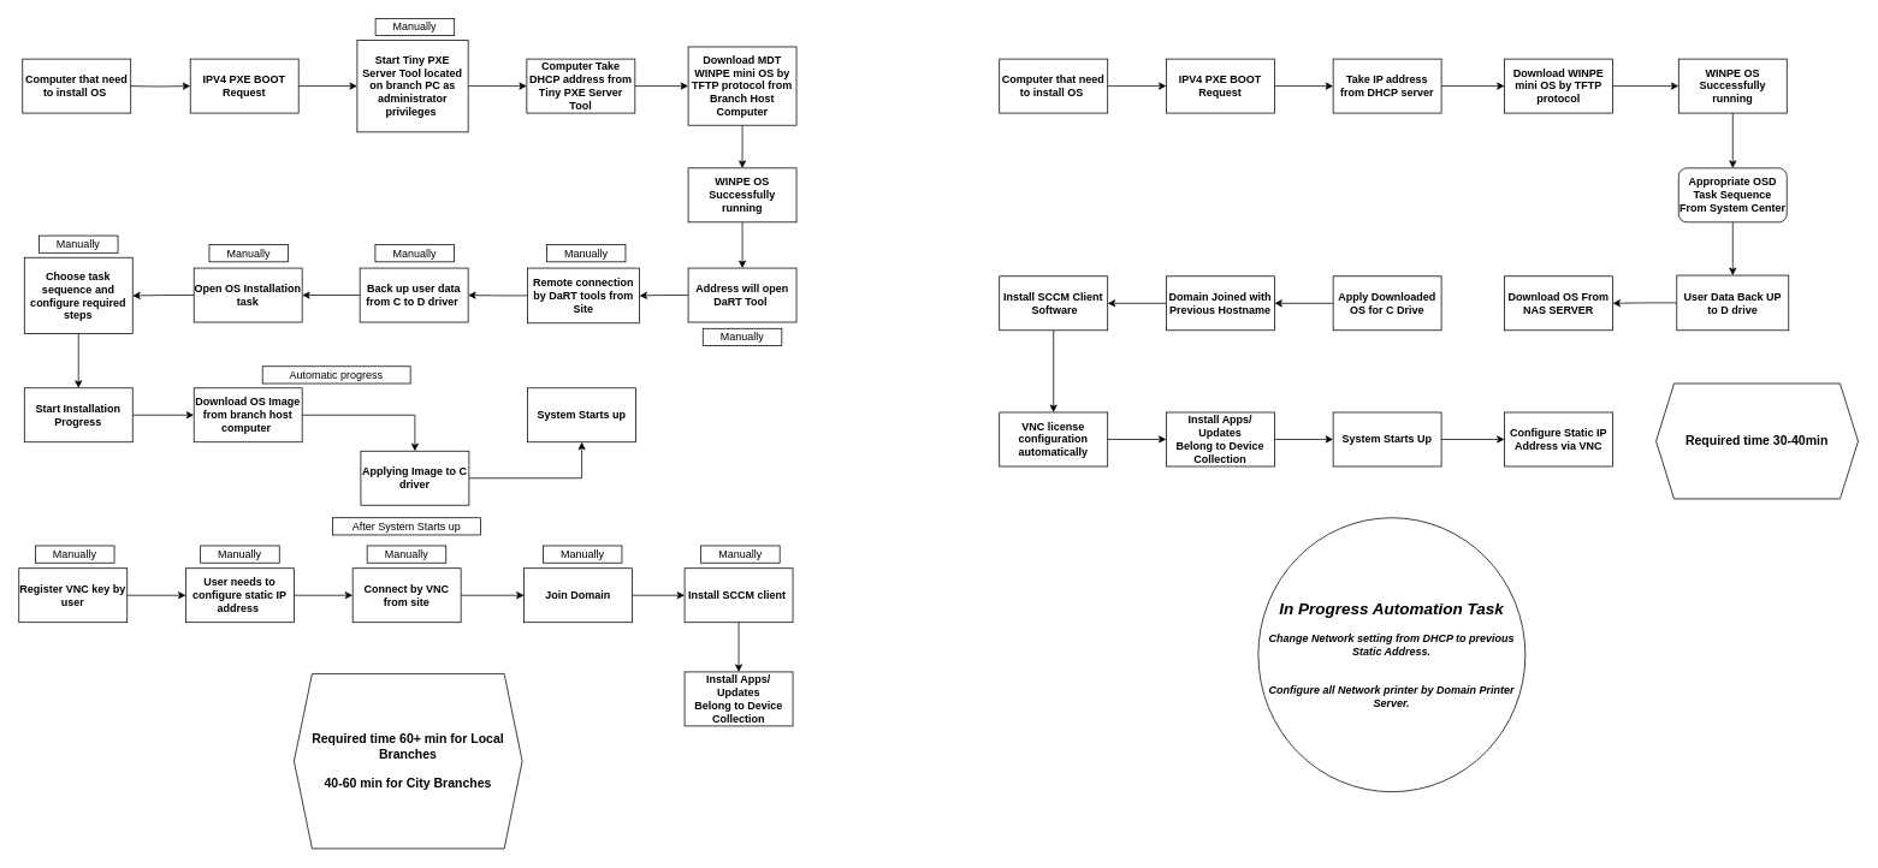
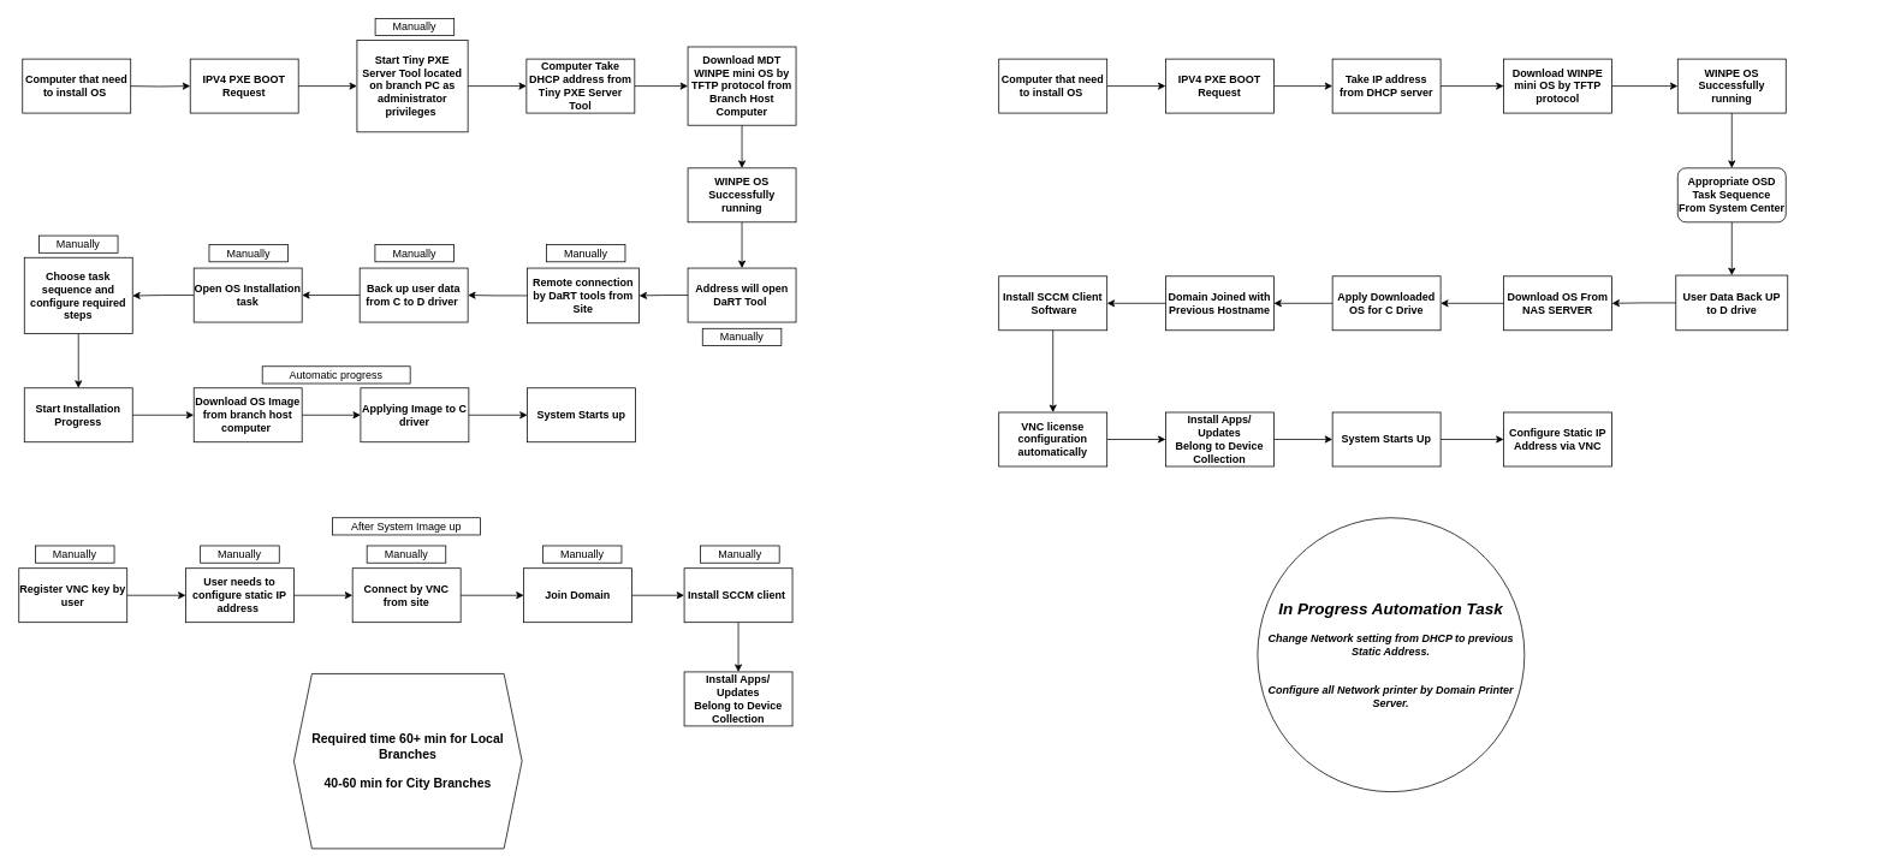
  <mxCell id="0" />
  <mxCell id="1" parent="0" />
  <mxCell id="2" value="" style="edgeStyle=orthogonalEdgeStyle;rounded=0;orthogonalLoop=1;jettySize=auto;html=1;" edge="1" parent="1" source="3" target="5"><mxGeometry relative="1" as="geometry" /></mxCell>
  <mxCell id="3" value="IPV4 PXE BOOT Request" style="rounded=0;whiteSpace=wrap;html=1;fontStyle=1" vertex="1" parent="1"><mxGeometry x="210" width="120" height="60" as="geometry" y="65" /></mxCell>
  <mxCell id="4" value="" style="edgeStyle=orthogonalEdgeStyle;rounded=0;orthogonalLoop=1;jettySize=auto;html=1;" edge="1" parent="1" source="5" target="7"><mxGeometry relative="1" as="geometry" /></mxCell>
  <mxCell id="5" value="Start Tiny PXE Server Tool located on branch PC as administrator privileges&amp;nbsp;" style="rounded=0;whiteSpace=wrap;html=1;fontStyle=1" vertex="1" parent="1"><mxGeometry x="395" y="44" width="123" height="102" as="geometry" /></mxCell>
  <mxCell id="6" value="" style="edgeStyle=orthogonalEdgeStyle;rounded=0;orthogonalLoop=1;jettySize=auto;html=1;" edge="1" parent="1" source="7" target="62"><mxGeometry relative="1" as="geometry" /></mxCell>
  <mxCell id="7" value="Computer Take DHCP address from Tiny PXE Server Tool" style="whiteSpace=wrap;html=1;rounded=0;fontStyle=1" vertex="1" parent="1"><mxGeometry x="583" width="120" height="60" as="geometry" y="65" /></mxCell>
  <mxCell id="8" value="" style="edgeStyle=orthogonalEdgeStyle;rounded=0;orthogonalLoop=1;jettySize=auto;html=1;" edge="1" parent="1" source="9" target="11"><mxGeometry relative="1" as="geometry" /></mxCell>
  <mxCell id="9" value="Address will open DaRT Tool&amp;nbsp;" style="whiteSpace=wrap;html=1;rounded=0;fontStyle=1" vertex="1" parent="1"><mxGeometry x="762" y="297" width="120" height="60" as="geometry" /></mxCell>
  <mxCell id="10" value="" style="edgeStyle=orthogonalEdgeStyle;rounded=0;orthogonalLoop=1;jettySize=auto;html=1;" edge="1" parent="1" source="11" target="15"><mxGeometry relative="1" as="geometry" /></mxCell>
  <mxCell id="11" value="Remote connection by DaRT tools from Site" style="whiteSpace=wrap;html=1;rounded=0;fontStyle=1" vertex="1" parent="1"><mxGeometry x="584" y="297" width="124" height="61" as="geometry" /></mxCell>
  <mxCell id="12" value="" style="edgeStyle=orthogonalEdgeStyle;rounded=0;orthogonalLoop=1;jettySize=auto;html=1;" edge="1" parent="1" target="3"><mxGeometry relative="1" as="geometry"><mxPoint x="141" y="95" as="sourcePoint" /></mxGeometry></mxCell>
  <mxCell id="13" value="Computer that need to install OS&amp;nbsp;" style="whiteSpace=wrap;html=1;rounded=0;fontStyle=1" vertex="1" parent="1"><mxGeometry x="24" width="120" height="60" as="geometry" y="65" /></mxCell>
  <mxCell id="14" value="" style="edgeStyle=orthogonalEdgeStyle;rounded=0;orthogonalLoop=1;jettySize=auto;html=1;" edge="1" parent="1" source="15" target="66"><mxGeometry relative="1" as="geometry" /></mxCell>
  <mxCell id="15" value="Back up user data from C to D driver&amp;nbsp;" style="whiteSpace=wrap;html=1;rounded=0;fontStyle=1" vertex="1" parent="1"><mxGeometry x="398" y="297" width="120" height="60" as="geometry" /></mxCell>
  <mxCell id="16" value="" style="edgeStyle=orthogonalEdgeStyle;rounded=0;orthogonalLoop=1;jettySize=auto;html=1;" edge="1" parent="1" source="17" target="18"><mxGeometry relative="1" as="geometry" /></mxCell>
- <mxCell id="17" value="Applying Image to C driver" style="whiteSpace=wrap;html=1;rounded=0;fontStyle=1" vertex="1" parent="1"><mxGeometry x="399" y="500" width="120" height="60" as="geometry" /></mxCell>
+ <mxCell id="17" value="Applying Image to C driver" style="whiteSpace=wrap;html=1;rounded=0;fontStyle=1" vertex="1" parent="1"><mxGeometry x="399" y="430" width="120" height="60" as="geometry" /></mxCell>
  <mxCell id="18" value="System Starts up" style="whiteSpace=wrap;html=1;rounded=0;fontStyle=1" vertex="1" parent="1"><mxGeometry x="584" y="430" width="120" height="60" as="geometry" /></mxCell>
  <mxCell id="19" value="" style="edgeStyle=orthogonalEdgeStyle;rounded=0;orthogonalLoop=1;jettySize=auto;html=1;" edge="1" parent="1" source="20" target="26"><mxGeometry relative="1" as="geometry" /></mxCell>
  <mxCell id="20" value="User needs to configure static IP address&amp;nbsp;" style="whiteSpace=wrap;html=1;rounded=0;fontStyle=1" vertex="1" parent="1"><mxGeometry x="205" y="630" width="120" height="60" as="geometry" /></mxCell>
  <mxCell id="21" value="" style="edgeStyle=orthogonalEdgeStyle;rounded=0;orthogonalLoop=1;jettySize=auto;html=1;" edge="1" parent="1" source="22" target="20"><mxGeometry relative="1" as="geometry" /></mxCell>
  <mxCell id="22" value="Register VNC key by user" style="whiteSpace=wrap;html=1;rounded=0;fontStyle=1" vertex="1" parent="1"><mxGeometry x="20" y="630" width="120" height="60" as="geometry" /></mxCell>
  <mxCell id="23" value="" style="edgeStyle=orthogonalEdgeStyle;rounded=0;orthogonalLoop=1;jettySize=auto;html=1;" edge="1" parent="1" source="24" target="17"><mxGeometry relative="1" as="geometry" /></mxCell>
  <mxCell id="24" value="Download OS Image from branch host computer&amp;nbsp;" style="whiteSpace=wrap;html=1;rounded=0;fontStyle=1" vertex="1" parent="1"><mxGeometry x="214" y="430" width="120" height="60" as="geometry" /></mxCell>
  <mxCell id="25" value="" style="edgeStyle=orthogonalEdgeStyle;rounded=0;orthogonalLoop=1;jettySize=auto;html=1;" edge="1" parent="1" source="26" target="28"><mxGeometry relative="1" as="geometry" /></mxCell>
  <mxCell id="26" value="Connect by VNC from site" style="whiteSpace=wrap;html=1;rounded=0;fontStyle=1;" vertex="1" parent="1"><mxGeometry x="390" y="630" width="120" height="60" as="geometry" /></mxCell>
  <mxCell id="27" value="" style="edgeStyle=orthogonalEdgeStyle;rounded=0;orthogonalLoop=1;jettySize=auto;html=1;" edge="1" parent="1" source="28" target="72"><mxGeometry relative="1" as="geometry" /></mxCell>
  <mxCell id="28" value="Join Domain" style="whiteSpace=wrap;html=1;rounded=0;fontStyle=1;" vertex="1" parent="1"><mxGeometry x="580" y="630" width="120" height="60" as="geometry" /></mxCell>
  <mxCell id="29" value="" style="edgeStyle=orthogonalEdgeStyle;rounded=0;orthogonalLoop=1;jettySize=auto;html=1;" edge="1" parent="1" source="30" target="9"><mxGeometry relative="1" as="geometry" /></mxCell>
  <mxCell id="30" value="WINPE OS Successfully running" style="whiteSpace=wrap;html=1;rounded=0;fontStyle=1" vertex="1" parent="1"><mxGeometry x="762" y="186" width="120" height="60" as="geometry" /></mxCell>
  <mxCell id="31" value="" style="edgeStyle=orthogonalEdgeStyle;rounded=0;orthogonalLoop=1;jettySize=auto;html=1;" edge="1" parent="1" source="32" target="34"><mxGeometry relative="1" as="geometry" /></mxCell>
  <mxCell id="32" value="IPV4 PXE BOOT Request" style="rounded=0;whiteSpace=wrap;html=1;fontStyle=1" vertex="1" parent="1"><mxGeometry x="1292" width="120" height="60" as="geometry" y="65" /></mxCell>
  <mxCell id="33" value="" style="edgeStyle=orthogonalEdgeStyle;rounded=0;orthogonalLoop=1;jettySize=auto;html=1;" edge="1" parent="1" source="34" target="36"><mxGeometry relative="1" as="geometry" /></mxCell>
  <mxCell id="34" value="Take IP address from DHCP server" style="rounded=0;whiteSpace=wrap;html=1;fontStyle=1" vertex="1" parent="1"><mxGeometry x="1477" width="120" height="60" as="geometry" y="65" /></mxCell>
  <mxCell id="35" value="" style="edgeStyle=orthogonalEdgeStyle;rounded=0;orthogonalLoop=1;jettySize=auto;html=1;" edge="1" parent="1" source="36" target="60"><mxGeometry relative="1" as="geometry" /></mxCell>
  <mxCell id="36" value="Download WINPE mini OS by TFTP protocol" style="whiteSpace=wrap;html=1;rounded=0;fontStyle=1" vertex="1" parent="1"><mxGeometry x="1667" width="120" height="60" as="geometry" y="65" /></mxCell>
  <mxCell id="37" value="" style="edgeStyle=orthogonalEdgeStyle;rounded=0;orthogonalLoop=1;jettySize=auto;html=1;" edge="1" parent="1" source="38" target="40"><mxGeometry relative="1" as="geometry" /></mxCell>
  <mxCell id="38" value="Appropriate OSD Task Sequence From System Center" style="whiteSpace=wrap;html=1;fontStyle=1;rounded=1;" vertex="1" parent="1"><mxGeometry x="1860" y="186" width="120" height="60" as="geometry" /></mxCell>
  <mxCell id="39" value="" style="edgeStyle=orthogonalEdgeStyle;rounded=0;orthogonalLoop=1;jettySize=auto;html=1;" edge="1" parent="1" source="40" target="44"><mxGeometry relative="1" as="geometry" /></mxCell>
  <mxCell id="40" value="User Data Back UP to D drive" style="whiteSpace=wrap;html=1;rounded=0;fontStyle=1" vertex="1" parent="1"><mxGeometry x="1858" y="305" width="124" height="61" as="geometry" /></mxCell>
  <mxCell id="41" value="" style="edgeStyle=orthogonalEdgeStyle;rounded=0;orthogonalLoop=1;jettySize=auto;html=1;" edge="1" parent="1" source="42" target="32"><mxGeometry relative="1" as="geometry" /></mxCell>
  <mxCell id="42" value="Computer that need to install OS&amp;nbsp;" style="whiteSpace=wrap;html=1;rounded=0;fontStyle=1" vertex="1" parent="1"><mxGeometry x="1107" width="120" height="60" as="geometry" y="65" /></mxCell>
+ <mxCell id="43" value="" style="edgeStyle=orthogonalEdgeStyle;rounded=0;orthogonalLoop=1;jettySize=auto;html=1;" edge="1" parent="1" source="44" target="55"><mxGeometry relative="1" as="geometry" /></mxCell>
  <mxCell id="44" value="Download OS From NAS SERVER" style="whiteSpace=wrap;html=1;rounded=0;fontStyle=1" vertex="1" parent="1"><mxGeometry x="1667" y="306" width="120" height="60" as="geometry" /></mxCell>
  <mxCell id="45" value="" style="edgeStyle=orthogonalEdgeStyle;rounded=0;orthogonalLoop=1;jettySize=auto;html=1;" edge="1" parent="1" source="46" target="48"><mxGeometry relative="1" as="geometry" /></mxCell>
  <mxCell id="46" value="Domain Joined with Previous Hostname" style="whiteSpace=wrap;html=1;rounded=0;fontStyle=1" vertex="1" parent="1"><mxGeometry x="1292" y="306" width="120" height="60" as="geometry" /></mxCell>
  <mxCell id="47" value="" style="edgeStyle=orthogonalEdgeStyle;rounded=0;orthogonalLoop=1;jettySize=auto;html=1;" edge="1" parent="1" source="48" target="52"><mxGeometry relative="1" as="geometry" /></mxCell>
  <mxCell id="48" value="Install SCCM Client&lt;br&gt;&amp;nbsp;Software" style="whiteSpace=wrap;html=1;rounded=0;fontStyle=1" vertex="1" parent="1"><mxGeometry x="1107" y="306" width="120" height="60" as="geometry" /></mxCell>
  <mxCell id="49" value="" style="edgeStyle=orthogonalEdgeStyle;rounded=0;orthogonalLoop=1;jettySize=auto;html=1;" edge="1" parent="1" source="50" target="57"><mxGeometry relative="1" as="geometry" /></mxCell>
  <mxCell id="50" value="Install Apps/ Updates &lt;br&gt;Belong to Device Collection" style="whiteSpace=wrap;html=1;rounded=0;fontStyle=1" vertex="1" parent="1"><mxGeometry x="1292" y="457" width="120" height="60" as="geometry" /></mxCell>
  <mxCell id="51" value="" style="edgeStyle=orthogonalEdgeStyle;rounded=0;orthogonalLoop=1;jettySize=auto;html=1;" edge="1" parent="1" source="52" target="50"><mxGeometry relative="1" as="geometry" /></mxCell>
  <mxCell id="52" value="VNC license configuration automatically" style="whiteSpace=wrap;html=1;rounded=0;fontStyle=1" vertex="1" parent="1"><mxGeometry x="1107" y="457" width="120" height="60" as="geometry" /></mxCell>
  <mxCell id="53" value="&lt;font style=&quot;font-size: 18px;&quot;&gt;In Progress Automation Task&lt;/font&gt;&lt;br&gt;&lt;br&gt;Change Network setting from DHCP to previous Static Address.&lt;br&gt;&lt;br&gt;&lt;br&gt;Configure all Network printer by Domain Printer Server." style="ellipse;whiteSpace=wrap;html=1;rounded=0;fontStyle=3;labelBackgroundColor=none;labelBorderColor=none;" vertex="1" parent="1"><mxGeometry x="1394" y="574" width="296" height="304" as="geometry" /></mxCell>
  <mxCell id="54" value="" style="edgeStyle=orthogonalEdgeStyle;rounded=0;orthogonalLoop=1;jettySize=auto;html=1;" edge="1" parent="1" source="55" target="46"><mxGeometry relative="1" as="geometry" /></mxCell>
  <mxCell id="55" value="Apply Downloaded OS for C Drive" style="whiteSpace=wrap;html=1;rounded=0;fontStyle=1" vertex="1" parent="1"><mxGeometry x="1477" y="306" width="120" height="60" as="geometry" /></mxCell>
  <mxCell id="56" value="" style="edgeStyle=orthogonalEdgeStyle;rounded=0;orthogonalLoop=1;jettySize=auto;html=1;" edge="1" parent="1" source="57" target="58"><mxGeometry relative="1" as="geometry" /></mxCell>
  <mxCell id="57" value="System Starts Up" style="whiteSpace=wrap;html=1;rounded=0;fontStyle=1;" vertex="1" parent="1"><mxGeometry x="1477" y="457" width="120" height="60" as="geometry" /></mxCell>
  <mxCell id="58" value="Configure Static IP Address via VNC" style="whiteSpace=wrap;html=1;rounded=0;fontStyle=1;" vertex="1" parent="1"><mxGeometry x="1667" y="457" width="120" height="60" as="geometry" /></mxCell>
  <mxCell id="59" value="" style="edgeStyle=orthogonalEdgeStyle;rounded=0;orthogonalLoop=1;jettySize=auto;html=1;" edge="1" parent="1" source="60" target="38"><mxGeometry relative="1" as="geometry" /></mxCell>
  <mxCell id="60" value="WINPE OS Successfully running" style="whiteSpace=wrap;html=1;rounded=0;fontStyle=1" vertex="1" parent="1"><mxGeometry x="1860" width="120" height="60" as="geometry" y="65" /></mxCell>
  <mxCell id="61" value="" style="edgeStyle=orthogonalEdgeStyle;rounded=0;orthogonalLoop=1;jettySize=auto;html=1;" edge="1" parent="1" source="62" target="30"><mxGeometry relative="1" as="geometry" /></mxCell>
  <mxCell id="62" value="Download MDT WINPE mini OS by TFTP protocol from Branch Host Computer" style="whiteSpace=wrap;html=1;rounded=0;fontStyle=1" vertex="1" parent="1"><mxGeometry x="762" y="51.5" width="120" height="87" as="geometry" /></mxCell>
  <mxCell id="63" value="" style="edgeStyle=orthogonalEdgeStyle;rounded=0;orthogonalLoop=1;jettySize=auto;html=1;" edge="1" parent="1" source="64" target="70"><mxGeometry relative="1" as="geometry" /></mxCell>
  <mxCell id="64" value="Choose task sequence and configure required steps" style="whiteSpace=wrap;html=1;rounded=0;fontStyle=1" vertex="1" parent="1"><mxGeometry x="26" y="285.25" width="120" height="84.5" as="geometry" /></mxCell>
  <mxCell id="65" value="" style="edgeStyle=orthogonalEdgeStyle;rounded=0;orthogonalLoop=1;jettySize=auto;html=1;" edge="1" parent="1" source="66" target="64"><mxGeometry relative="1" as="geometry" /></mxCell>
  <mxCell id="66" value="Open OS Installation task" style="whiteSpace=wrap;html=1;rounded=0;fontStyle=1" vertex="1" parent="1"><mxGeometry x="214" y="297" width="120" height="60" as="geometry" /></mxCell>
  <mxCell id="67" value="Automatic progress" style="rounded=0;whiteSpace=wrap;html=1;" vertex="1" parent="1"><mxGeometry x="290" y="406" width="164" height="19" as="geometry" /></mxCell>
- <mxCell id="68" value="After System Starts up" style="rounded=0;whiteSpace=wrap;html=1;" vertex="1" parent="1"><mxGeometry x="367.75" y="574" width="164" height="19" as="geometry" /></mxCell>
+ <mxCell id="68" value="After System Image up" style="rounded=0;whiteSpace=wrap;html=1;" vertex="1" parent="1"><mxGeometry x="367.75" y="574" width="164" height="19" as="geometry" /></mxCell>
  <mxCell id="69" value="" style="edgeStyle=orthogonalEdgeStyle;rounded=0;orthogonalLoop=1;jettySize=auto;html=1;" edge="1" parent="1" source="70" target="24"><mxGeometry relative="1" as="geometry" /></mxCell>
  <mxCell id="70" value="Start Installation Progress" style="whiteSpace=wrap;html=1;rounded=0;fontStyle=1" vertex="1" parent="1"><mxGeometry x="26" y="430" width="120" height="60" as="geometry" /></mxCell>
  <mxCell id="71" value="" style="edgeStyle=orthogonalEdgeStyle;rounded=0;orthogonalLoop=1;jettySize=auto;html=1;" edge="1" parent="1" source="72" target="73"><mxGeometry relative="1" as="geometry" /></mxCell>
  <mxCell id="72" value="Install SCCM client&amp;nbsp;" style="whiteSpace=wrap;html=1;rounded=0;fontStyle=1;" vertex="1" parent="1"><mxGeometry x="758" y="630" width="120" height="60" as="geometry" /></mxCell>
  <mxCell id="73" value="Install Apps/ Updates&lt;br style=&quot;border-color: var(--border-color);&quot;&gt;Belong to Device Collection" style="whiteSpace=wrap;html=1;rounded=0;fontStyle=1;" vertex="1" parent="1"><mxGeometry x="758" y="745" width="120" height="60" as="geometry" /></mxCell>
  <mxCell id="74" value="Manually" style="rounded=0;whiteSpace=wrap;html=1;" vertex="1" parent="1"><mxGeometry x="415" y="271" width="87.5" height="19" as="geometry" /></mxCell>
  <mxCell id="75" value="Manually" style="rounded=0;whiteSpace=wrap;html=1;" vertex="1" parent="1"><mxGeometry x="231" y="271" width="87.5" height="19" as="geometry" /></mxCell>
  <mxCell id="76" value="Manually" style="rounded=0;whiteSpace=wrap;html=1;" vertex="1" parent="1"><mxGeometry x="42.25" y="261" width="87.5" height="19" as="geometry" /></mxCell>
  <mxCell id="77" value="Manually" style="rounded=0;whiteSpace=wrap;html=1;" vertex="1" parent="1"><mxGeometry x="778.25" y="364" width="87.5" height="19" as="geometry" /></mxCell>
  <mxCell id="78" value="Manually" style="rounded=0;whiteSpace=wrap;html=1;" vertex="1" parent="1"><mxGeometry x="415.25" y="20" width="87.5" height="19" as="geometry" /></mxCell>
  <mxCell id="79" value="Manually" style="rounded=0;whiteSpace=wrap;html=1;" vertex="1" parent="1"><mxGeometry x="605" y="271" width="87.5" height="19" as="geometry" /></mxCell>
  <mxCell id="80" value="Manually" style="rounded=0;whiteSpace=wrap;html=1;" vertex="1" parent="1"><mxGeometry x="38.25" y="605" width="87.5" height="19" as="geometry" /></mxCell>
  <mxCell id="81" value="Manually" style="rounded=0;whiteSpace=wrap;html=1;" vertex="1" parent="1"><mxGeometry x="221.25" y="605" width="87.5" height="19" as="geometry" /></mxCell>
  <mxCell id="82" value="Manually" style="rounded=0;whiteSpace=wrap;html=1;" vertex="1" parent="1"><mxGeometry x="406" y="605" width="87.5" height="19" as="geometry" /></mxCell>
  <mxCell id="83" value="Manually" style="rounded=0;whiteSpace=wrap;html=1;" vertex="1" parent="1"><mxGeometry x="601" y="605" width="87.5" height="19" as="geometry" /></mxCell>
  <mxCell id="84" value="Manually" style="rounded=0;whiteSpace=wrap;html=1;" vertex="1" parent="1"><mxGeometry x="776" y="605" width="87.5" height="19" as="geometry" /></mxCell>
  <mxCell id="85" value="&lt;b style=&quot;font-size: 14px;&quot;&gt;Required time 60+ min for Local Branches&lt;br style=&quot;font-size: 14px;&quot;&gt;&lt;br style=&quot;font-size: 14px;&quot;&gt;40-60 min for City Branches&lt;br style=&quot;font-size: 14px;&quot;&gt;&lt;/b&gt;" style="shape=hexagon;perimeter=hexagonPerimeter2;whiteSpace=wrap;html=1;fixedSize=1;fontSize=14;" vertex="1" parent="1"><mxGeometry x="325" y="747" width="253" height="194" as="geometry" /></mxCell>
- <mxCell id="86" value="&lt;b style=&quot;font-size: 14px;&quot;&gt;Required time 30-40min&lt;br style=&quot;font-size: 14px;&quot;&gt;&lt;/b&gt;" style="shape=hexagon;perimeter=hexagonPerimeter2;whiteSpace=wrap;html=1;fixedSize=1;fontSize=14;" vertex="1" parent="1"><mxGeometry x="1835" y="425" width="224" height="128" as="geometry" /></mxCell>
